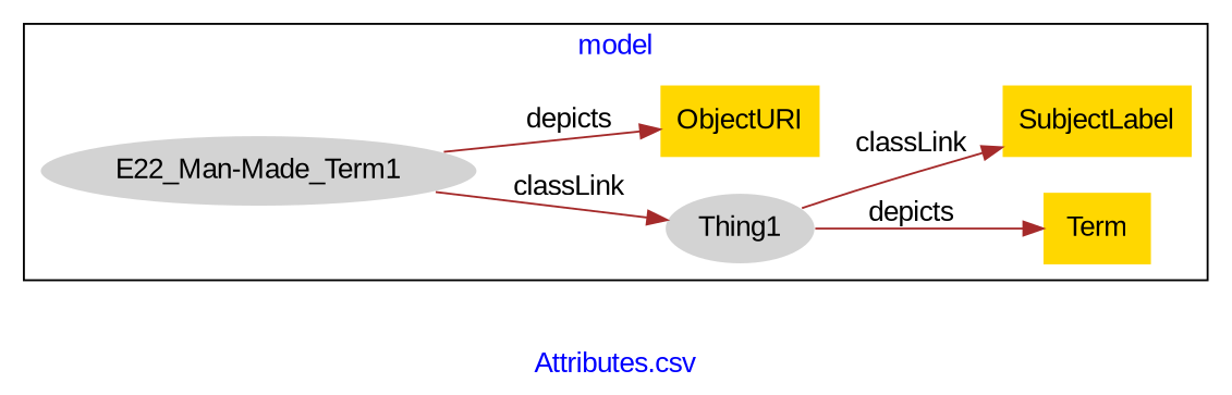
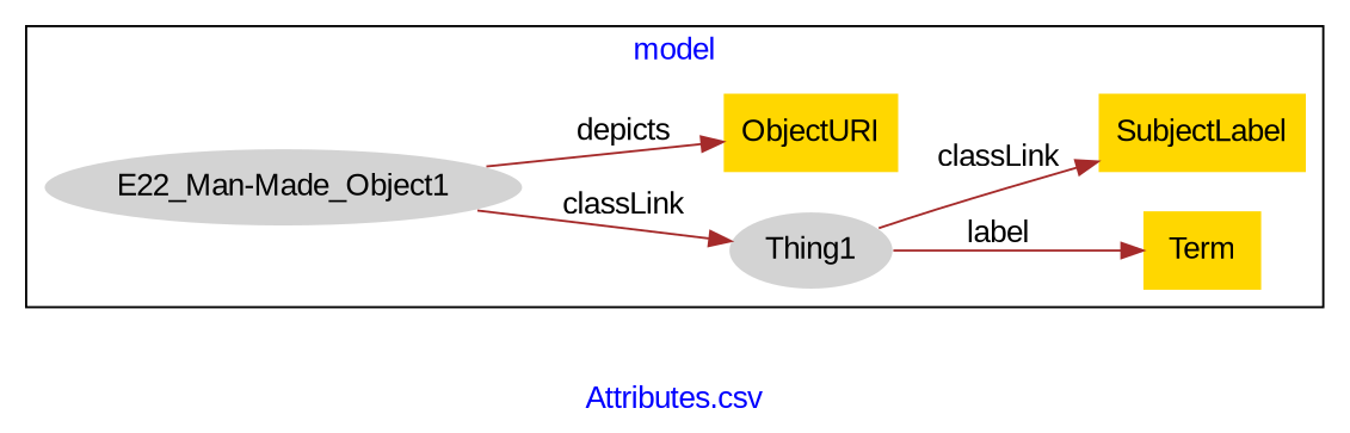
  digraph {
    fontcolor=blue
    fontname="Liberation Sans"
    label="Attributes.csv"
    rankdir=LR
    remincross=true
    node [fillcolor=gold fontname="Liberation Sans" style=filled shape=plaintext]
    edge [color=brown fontcolor=black fontname="Liberation Sans"]
-   n1 [color=white fillcolor=lightgray label="E22_Man-Made_Term1" shape=""]
+   n1 [color=white fillcolor=lightgray label="E22_Man-Made_Object1" shape=""]
    n2 [color=white fillcolor=lightgray label=Thing1 shape=""]
    n3 [label=Term]
    n4 [label=ObjectURI]
    n5 [label=SubjectLabel]
    subgraph cluster_1 {
      label=model
      n1
      n2
      n3
      n4
      n5
    }
    n1 -> n2 [label=classLink]
    n1 -> n4 [label=depicts]
-   n2 -> n3 [label=depicts]
+   n2 -> n3 [label=label]
    n2 -> n5 [label=classLink]
  }
